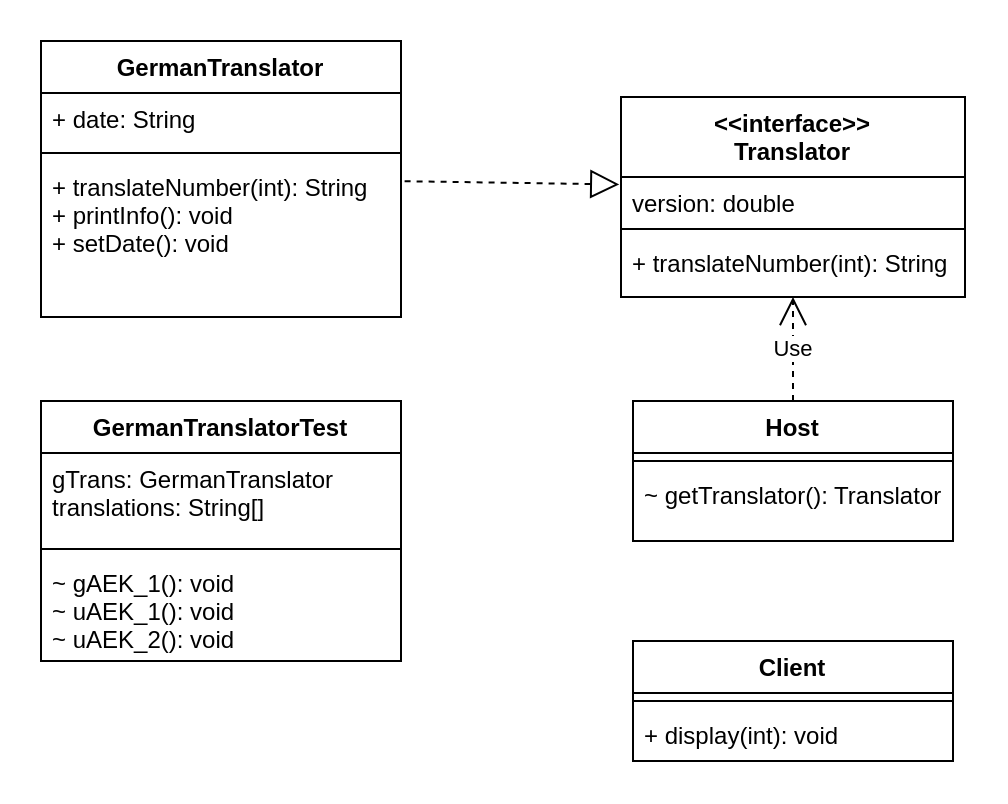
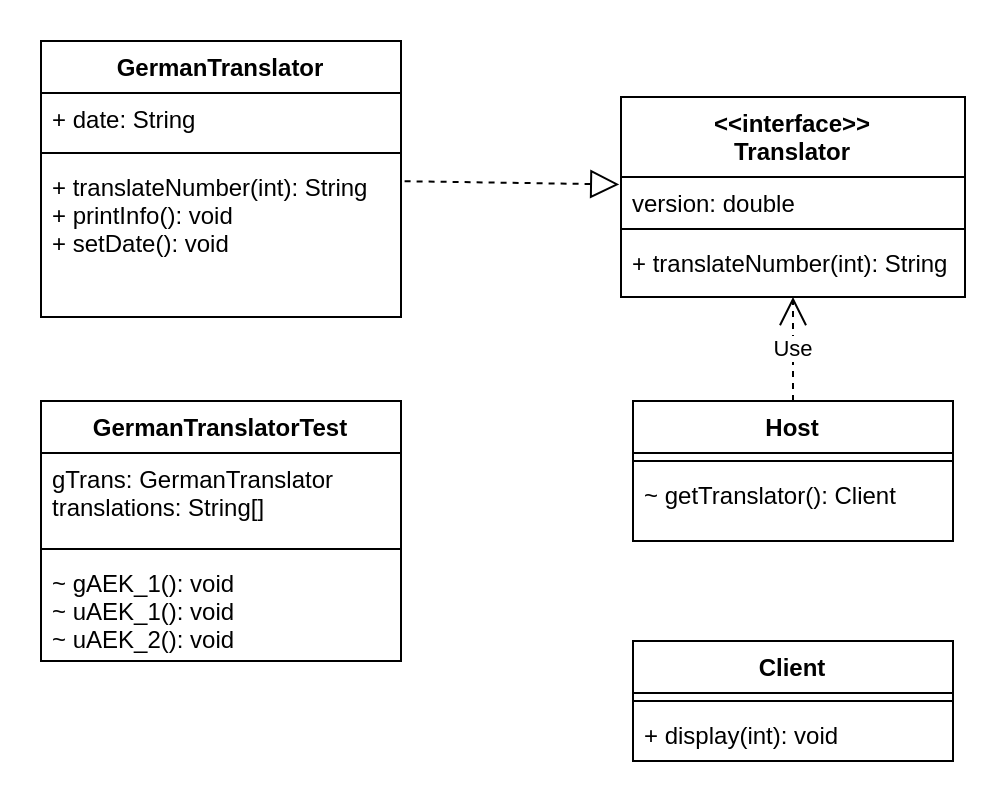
  <mxCell id="0" />
  <mxCell id="1" parent="0" />
  <mxCell id="2" value="&lt;&lt;interface&gt;&gt;&#10;Translator" style="swimlane;fontStyle=1;align=center;verticalAlign=top;childLayout=stackLayout;horizontal=1;startSize=40;horizontalStack=0;resizeParent=1;resizeLast=0;collapsible=1;marginBottom=0;rounded=0;shadow=0;strokeWidth=1;" parent="1" vertex="1"><mxGeometry x="310" y="48" width="172" height="100" as="geometry"><mxRectangle x="508" y="90" width="160" height="26" as="alternateBounds" /></mxGeometry></mxCell>
  <mxCell id="3" value="version: double" style="text;align=left;verticalAlign=top;spacingLeft=4;spacingRight=4;overflow=hidden;rotatable=0;points=[[0,0.5],[1,0.5]];portConstraint=eastwest;rounded=0;shadow=0;html=0;" parent="2" vertex="1"><mxGeometry y="40" width="172" height="22" as="geometry" /></mxCell>
  <mxCell id="4" value="" style="line;html=1;strokeWidth=1;align=left;verticalAlign=middle;spacingTop=-1;spacingLeft=3;spacingRight=3;rotatable=0;labelPosition=right;points=[];portConstraint=eastwest;" parent="2" vertex="1"><mxGeometry y="62" width="172" height="8" as="geometry" /></mxCell>
  <mxCell id="5" value="+ translateNumber(int): String" style="text;align=left;verticalAlign=top;spacingLeft=4;spacingRight=4;overflow=hidden;rotatable=0;points=[[0,0.5],[1,0.5]];portConstraint=eastwest;" parent="2" vertex="1"><mxGeometry y="70" width="172" height="26" as="geometry" /></mxCell>
  <mxCell id="6" value="GermanTranslator" style="swimlane;fontStyle=1;align=center;verticalAlign=top;childLayout=stackLayout;horizontal=1;startSize=26;horizontalStack=0;resizeParent=1;resizeLast=0;collapsible=1;marginBottom=0;rounded=0;shadow=0;strokeWidth=1;" parent="1" vertex="1"><mxGeometry x="20" y="20" width="180" height="138" as="geometry"><mxRectangle x="230" y="140" width="160" height="26" as="alternateBounds" /></mxGeometry></mxCell>
  <mxCell id="7" value="+ date: String" style="text;align=left;verticalAlign=top;spacingLeft=4;spacingRight=4;overflow=hidden;rotatable=0;points=[[0,0.5],[1,0.5]];portConstraint=eastwest;rounded=0;shadow=0;html=0;" parent="6" vertex="1"><mxGeometry y="26" width="180" height="26" as="geometry" /></mxCell>
  <mxCell id="8" value="" style="line;html=1;strokeWidth=1;align=left;verticalAlign=middle;spacingTop=-1;spacingLeft=3;spacingRight=3;rotatable=0;labelPosition=right;points=[];portConstraint=eastwest;" parent="6" vertex="1"><mxGeometry y="52" width="180" height="8" as="geometry" /></mxCell>
  <mxCell id="9" value="+ translateNumber(int): String&#10;+ printInfo(): void&#10;+ setDate(): void" style="text;align=left;verticalAlign=top;spacingLeft=4;spacingRight=4;overflow=hidden;rotatable=0;points=[[0,0.5],[1,0.5]];portConstraint=eastwest;" parent="6" vertex="1"><mxGeometry y="60" width="180" height="50" as="geometry" /></mxCell>
  <mxCell id="10" value="Host" style="swimlane;fontStyle=1;align=center;verticalAlign=top;childLayout=stackLayout;horizontal=1;startSize=26;horizontalStack=0;resizeParent=1;resizeLast=0;collapsible=1;marginBottom=0;rounded=0;shadow=0;strokeWidth=1;" parent="1" vertex="1"><mxGeometry x="316" y="200" width="160" height="70" as="geometry"><mxRectangle x="130" y="380" width="160" height="26" as="alternateBounds" /></mxGeometry></mxCell>
  <mxCell id="11" value="" style="line;html=1;strokeWidth=1;align=left;verticalAlign=middle;spacingTop=-1;spacingLeft=3;spacingRight=3;rotatable=0;labelPosition=right;points=[];portConstraint=eastwest;" parent="10" vertex="1"><mxGeometry y="26" width="160" height="8" as="geometry" /></mxCell>
- <mxCell id="12" value="~ getTranslator(): Translator" style="text;align=left;verticalAlign=top;spacingLeft=4;spacingRight=4;overflow=hidden;rotatable=0;points=[[0,0.5],[1,0.5]];portConstraint=eastwest;" parent="10" vertex="1"><mxGeometry y="34" width="160" height="26" as="geometry" /></mxCell>
+ <mxCell id="12" value="~ getTranslator(): Client" style="text;align=left;verticalAlign=top;spacingLeft=4;spacingRight=4;overflow=hidden;rotatable=0;points=[[0,0.5],[1,0.5]];portConstraint=eastwest;" parent="10" vertex="1"><mxGeometry y="34" width="160" height="26" as="geometry" /></mxCell>
  <mxCell id="13" value="GermanTranslatorTest" style="swimlane;fontStyle=1;align=center;verticalAlign=top;childLayout=stackLayout;horizontal=1;startSize=26;horizontalStack=0;resizeParent=1;resizeLast=0;collapsible=1;marginBottom=0;rounded=0;shadow=0;strokeWidth=1;" parent="1" vertex="1"><mxGeometry x="20" y="200" width="180" height="130" as="geometry"><mxRectangle x="230" y="140" width="160" height="26" as="alternateBounds" /></mxGeometry></mxCell>
  <mxCell id="14" value="gTrans: GermanTranslator&#10;translations: String[]" style="text;align=left;verticalAlign=top;spacingLeft=4;spacingRight=4;overflow=hidden;rotatable=0;points=[[0,0.5],[1,0.5]];portConstraint=eastwest;rounded=0;shadow=0;html=0;" parent="13" vertex="1"><mxGeometry y="26" width="180" height="44" as="geometry" /></mxCell>
  <mxCell id="15" value="" style="line;html=1;strokeWidth=1;align=left;verticalAlign=middle;spacingTop=-1;spacingLeft=3;spacingRight=3;rotatable=0;labelPosition=right;points=[];portConstraint=eastwest;" parent="13" vertex="1"><mxGeometry y="70" width="180" height="8" as="geometry" /></mxCell>
  <mxCell id="16" value="~ gAEK_1(): void&#10;~ uAEK_1(): void&#10;~ uAEK_2(): void" style="text;align=left;verticalAlign=top;spacingLeft=4;spacingRight=4;overflow=hidden;rotatable=0;points=[[0,0.5],[1,0.5]];portConstraint=eastwest;" parent="13" vertex="1"><mxGeometry y="78" width="180" height="50" as="geometry" /></mxCell>
  <mxCell id="17" value="Client" style="swimlane;fontStyle=1;align=center;verticalAlign=top;childLayout=stackLayout;horizontal=1;startSize=26;horizontalStack=0;resizeParent=1;resizeParentMax=0;resizeLast=0;collapsible=1;marginBottom=0;" parent="1" vertex="1"><mxGeometry x="316" y="320" width="160" height="60" as="geometry" /></mxCell>
  <mxCell id="18" value="" style="line;strokeWidth=1;fillColor=none;align=left;verticalAlign=middle;spacingTop=-1;spacingLeft=3;spacingRight=3;rotatable=0;labelPosition=right;points=[];portConstraint=eastwest;strokeColor=inherit;" parent="17" vertex="1"><mxGeometry y="26" width="160" height="8" as="geometry" /></mxCell>
  <mxCell id="19" value="+ display(int): void" style="text;strokeColor=none;fillColor=none;align=left;verticalAlign=top;spacingLeft=4;spacingRight=4;overflow=hidden;rotatable=0;points=[[0,0.5],[1,0.5]];portConstraint=eastwest;" parent="17" vertex="1"><mxGeometry y="34" width="160" height="26" as="geometry" /></mxCell>
  <mxCell id="20" value="" style="endArrow=block;dashed=1;endFill=0;endSize=12;html=1;rounded=0;exitX=1.01;exitY=0.202;exitDx=0;exitDy=0;exitPerimeter=0;entryX=-0.005;entryY=0.169;entryDx=0;entryDy=0;entryPerimeter=0;" parent="1" source="9" target="3" edge="1"><mxGeometry width="160" relative="1" as="geometry"><mxPoint x="40" y="78.55" as="sourcePoint" /><mxPoint x="200" y="78.55" as="targetPoint" /></mxGeometry></mxCell>
  <mxCell id="21" value="Use" style="endArrow=open;endSize=12;dashed=1;html=1;rounded=0;exitX=0.5;exitY=0;exitDx=0;exitDy=0;entryX=0.5;entryY=1;entryDx=0;entryDy=0;" parent="1" source="10" edge="1" target="2"><mxGeometry width="160" relative="1" as="geometry"><mxPoint x="170" y="230" as="sourcePoint" /><mxPoint x="280" y="140" as="targetPoint" /></mxGeometry></mxCell>
